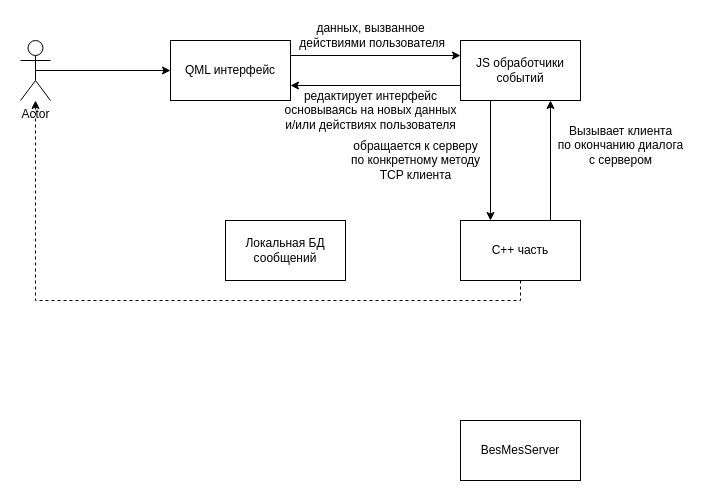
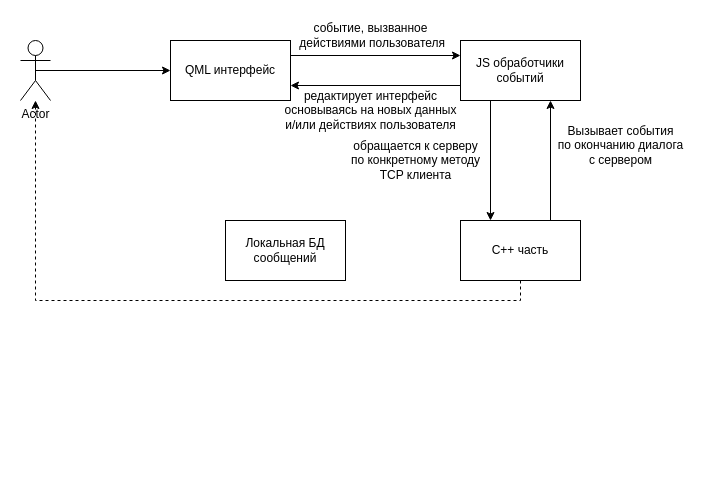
  <mxCell id="0" />
  <mxCell id="1" parent="0" />
  <mxCell id="2" style="edgeStyle=orthogonalEdgeStyle;rounded=0;orthogonalLoop=1;jettySize=auto;html=1;exitX=1;exitY=0.25;exitDx=0;exitDy=0;entryX=0;entryY=0.25;entryDx=0;entryDy=0;" edge="1" parent="1" source="3" target="7"><mxGeometry relative="1" as="geometry" /></mxCell>
  <mxCell id="3" value="QML интерфейс" style="rounded=0;whiteSpace=wrap;html=1;" vertex="1" parent="1"><mxGeometry x="170" y="40" width="120" height="60" as="geometry" /></mxCell>
  <mxCell id="4" style="edgeStyle=orthogonalEdgeStyle;rounded=0;orthogonalLoop=1;jettySize=auto;html=1;exitX=0.5;exitY=0.5;exitDx=0;exitDy=0;exitPerimeter=0;entryX=0;entryY=0.5;entryDx=0;entryDy=0;" edge="1" parent="1" source="5" target="3"><mxGeometry relative="1" as="geometry" /></mxCell>
  <mxCell id="5" value="Actor" style="shape=umlActor;verticalLabelPosition=bottom;verticalAlign=top;html=1;outlineConnect=0;" vertex="1" parent="1"><mxGeometry x="20" y="40" width="30" height="60" as="geometry" /></mxCell>
  <mxCell id="6" style="edgeStyle=orthogonalEdgeStyle;rounded=0;orthogonalLoop=1;jettySize=auto;html=1;exitX=0.25;exitY=1;exitDx=0;exitDy=0;entryX=0.25;entryY=0;entryDx=0;entryDy=0;" edge="1" parent="1" source="7" target="11"><mxGeometry relative="1" as="geometry" /></mxCell>
  <mxCell id="7" value="JS обработчики событий" style="rounded=0;whiteSpace=wrap;html=1;" vertex="1" parent="1"><mxGeometry x="460" y="40" width="120" height="60" as="geometry" /></mxCell>
- <mxCell id="8" value="данных, вызванное&lt;br&gt;&amp;nbsp;действиями пользователя" style="text;html=1;align=center;verticalAlign=middle;resizable=0;points=[];autosize=1;strokeColor=none;fillColor=none;" vertex="1" parent="1"><mxGeometry x="290" y="20" width="160" height="30" as="geometry" /></mxCell>
+ <mxCell id="8" value="событие, вызванное&lt;br&gt;&amp;nbsp;действиями пользователя" style="text;html=1;align=center;verticalAlign=middle;resizable=0;points=[];autosize=1;strokeColor=none;fillColor=none;" vertex="1" parent="1"><mxGeometry x="290" y="20" width="160" height="30" as="geometry" /></mxCell>
  <mxCell id="9" style="edgeStyle=orthogonalEdgeStyle;rounded=0;orthogonalLoop=1;jettySize=auto;html=1;exitX=0.75;exitY=0;exitDx=0;exitDy=0;entryX=0.75;entryY=1;entryDx=0;entryDy=0;" edge="1" parent="1" source="11" target="7"><mxGeometry relative="1" as="geometry" /></mxCell>
  <mxCell id="10" style="edgeStyle=orthogonalEdgeStyle;rounded=0;orthogonalLoop=1;jettySize=auto;html=1;exitX=0.5;exitY=1;exitDx=0;exitDy=0;dashed=1;" edge="1" parent="1" source="11" target="5"><mxGeometry relative="1" as="geometry" /></mxCell>
  <mxCell id="11" value="С++ часть" style="rounded=0;whiteSpace=wrap;html=1;" vertex="1" parent="1"><mxGeometry x="460" y="220" width="120" height="60" as="geometry" /></mxCell>
  <mxCell id="12" value="обращается к серверу&lt;br&gt;по конкретному методу&lt;br&gt;TCP клиента" style="text;html=1;align=center;verticalAlign=middle;resizable=0;points=[];autosize=1;strokeColor=none;fillColor=none;" vertex="1" parent="1"><mxGeometry x="345" y="135" width="140" height="50" as="geometry" /></mxCell>
- <mxCell id="13" value="Вызывает клиента&lt;br&gt;по окончанию диалога &lt;br&gt;с сервером" style="text;html=1;align=center;verticalAlign=middle;resizable=0;points=[];autosize=1;strokeColor=none;fillColor=none;" vertex="1" parent="1"><mxGeometry x="550" y="120" width="140" height="50" as="geometry" /></mxCell>
- <mxCell id="14" value="BesMesServer" style="rounded=0;whiteSpace=wrap;html=1;" vertex="1" parent="1"><mxGeometry x="460" y="420" width="120" height="60" as="geometry" /></mxCell>
+ <mxCell id="13" value="Вызывает события&lt;br&gt;по окончанию диалога &lt;br&gt;с сервером" style="text;html=1;align=center;verticalAlign=middle;resizable=0;points=[];autosize=1;strokeColor=none;fillColor=none;" vertex="1" parent="1"><mxGeometry x="550" y="120" width="140" height="50" as="geometry" /></mxCell>
  <mxCell id="15" value="Локальная БД сообщений" style="rounded=0;whiteSpace=wrap;html=1;" vertex="1" parent="1"><mxGeometry x="225" y="220" width="120" height="60" as="geometry" /></mxCell>
  <mxCell id="16" style="edgeStyle=orthogonalEdgeStyle;rounded=0;orthogonalLoop=1;jettySize=auto;html=1;exitX=0;exitY=0.75;exitDx=0;exitDy=0;entryX=1;entryY=0.75;entryDx=0;entryDy=0;" edge="1" parent="1" source="7" target="3"><mxGeometry relative="1" as="geometry"><mxPoint x="300" y="65" as="sourcePoint" /><mxPoint x="330" y="100" as="targetPoint" /></mxGeometry></mxCell>
  <mxCell id="17" value="редактирует интерфейс&lt;br&gt;основываясь на новых данных&lt;br&gt;и/или действиях пользователя" style="text;html=1;align=center;verticalAlign=middle;resizable=0;points=[];autosize=1;strokeColor=none;fillColor=none;" vertex="1" parent="1"><mxGeometry x="275" y="85" width="190" height="50" as="geometry" /></mxCell>
